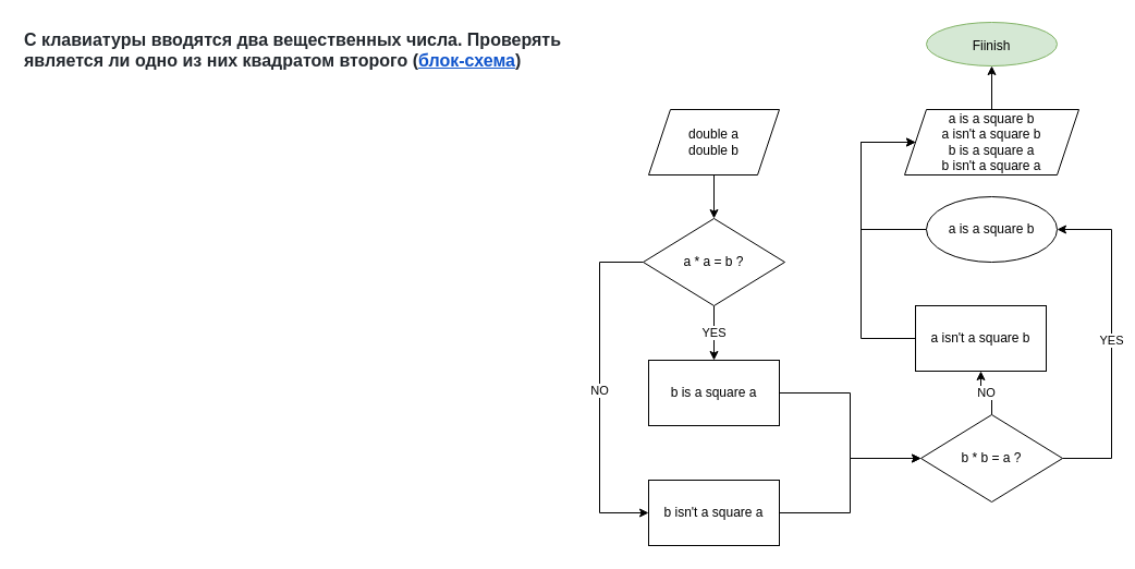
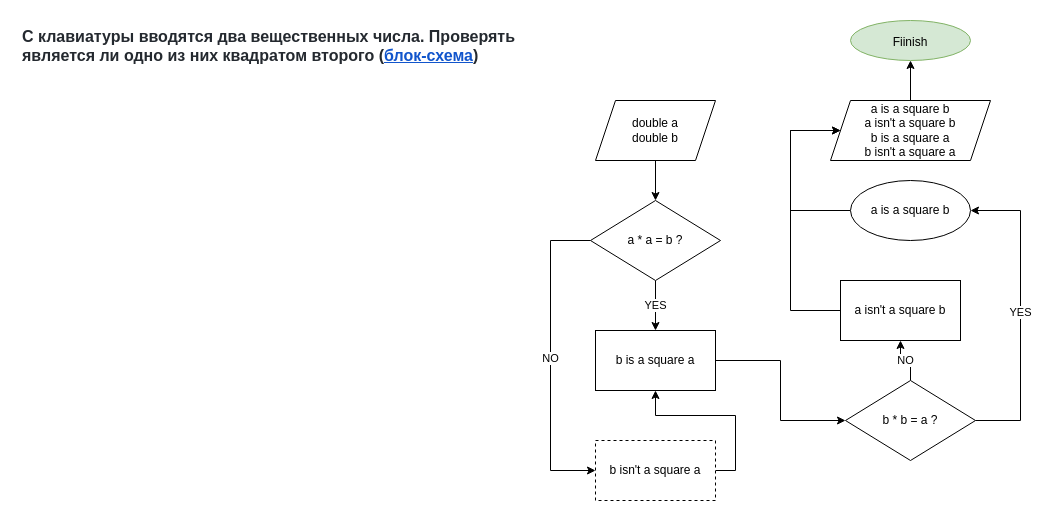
  <mxCell id="0" />
  <mxCell id="1" parent="0" />
  <mxCell id="2" value="&lt;b id=&quot;docs-internal-guid-b3bb5047-7fff-7c6e-c7ad-38982d804c35&quot; style=&quot;font-weight:normal;&quot;&gt;&lt;span style=&quot;font-size: 12pt; font-family: Arial; color: rgb(36, 41, 47); background-color: transparent; font-weight: 700; font-style: normal; font-variant: normal; text-decoration: none; vertical-align: baseline;&quot;&gt;С клавиатуры вводятся два вещественных числа. Проверять является ли одно из них квадратом второго (&lt;/span&gt;&lt;a style=&quot;text-decoration:none;&quot; href=&quot;https://drive.google.com/file/d/1ZZyjqfBjVOZoKGq1mOYgQ-7AxSWBJcL5/view?usp=sharing&quot;&gt;&lt;span style=&quot;font-size: 12pt; font-family: Arial; color: rgb(17, 85, 204); background-color: transparent; font-weight: 700; font-style: normal; font-variant: normal; text-decoration: underline; text-decoration-skip-ink: none; vertical-align: baseline;&quot;&gt;блок-схема&lt;/span&gt;&lt;/a&gt;&lt;span style=&quot;font-size: 12pt; font-family: Arial; color: rgb(36, 41, 47); background-color: transparent; font-weight: 700; font-style: normal; font-variant: normal; text-decoration: none; vertical-align: baseline;&quot;&gt;)&lt;/span&gt;&lt;/b&gt;" style="text;whiteSpace=wrap;html=1;" parent="1" vertex="1"><mxGeometry width="550" height="50" as="geometry" x="20" y="20" /></mxCell>
  <mxCell id="3" style="edgeStyle=orthogonalEdgeStyle;rounded=0;orthogonalLoop=1;jettySize=auto;html=1;exitX=0.5;exitY=1;exitDx=0;exitDy=0;entryX=0.5;entryY=0;entryDx=0;entryDy=0;" parent="1" source="4" target="7" edge="1"><mxGeometry relative="1" as="geometry" /></mxCell>
  <mxCell id="4" value="double a&lt;br&gt;double b" style="shape=parallelogram;perimeter=parallelogramPerimeter;whiteSpace=wrap;html=1;fixedSize=1;" parent="1" vertex="1"><mxGeometry x="595" y="100" width="120" height="60" as="geometry" /></mxCell>
  <mxCell id="5" value="YES" style="edgeStyle=orthogonalEdgeStyle;rounded=0;orthogonalLoop=1;jettySize=auto;html=1;exitX=0.5;exitY=1;exitDx=0;exitDy=0;entryX=0.5;entryY=0;entryDx=0;entryDy=0;" parent="1" source="7" target="12" edge="1"><mxGeometry relative="1" as="geometry" /></mxCell>
  <mxCell id="6" value="NO" style="edgeStyle=orthogonalEdgeStyle;rounded=0;orthogonalLoop=1;jettySize=auto;html=1;exitX=0;exitY=0.5;exitDx=0;exitDy=0;entryX=0;entryY=0.5;entryDx=0;entryDy=0;" parent="1" source="7" target="14" edge="1"><mxGeometry relative="1" as="geometry"><Array as="points"><mxPoint x="550" y="240" /><mxPoint x="550" y="470" /></Array></mxGeometry></mxCell>
  <mxCell id="7" value="a * a = b ?" style="rhombus;whiteSpace=wrap;html=1;" parent="1" vertex="1"><mxGeometry x="590" y="200" width="130" height="80" as="geometry" /></mxCell>
  <mxCell id="8" value="NO" style="edgeStyle=orthogonalEdgeStyle;rounded=0;orthogonalLoop=1;jettySize=auto;html=1;exitX=0.5;exitY=0;exitDx=0;exitDy=0;entryX=0.5;entryY=1;entryDx=0;entryDy=0;" parent="1" source="10" target="18" edge="1"><mxGeometry relative="1" as="geometry" /></mxCell>
  <mxCell id="9" value="YES" style="edgeStyle=orthogonalEdgeStyle;rounded=0;orthogonalLoop=1;jettySize=auto;html=1;exitX=1;exitY=0.5;exitDx=0;exitDy=0;entryX=1;entryY=0.5;entryDx=0;entryDy=0;" parent="1" source="10" target="16" edge="1"><mxGeometry relative="1" as="geometry"><Array as="points"><mxPoint x="1020" y="420" /><mxPoint x="1020" y="210" /></Array></mxGeometry></mxCell>
  <mxCell id="10" value="b * b = a ?" style="rhombus;whiteSpace=wrap;html=1;" parent="1" vertex="1"><mxGeometry x="845" y="380" width="130" height="80" as="geometry" /></mxCell>
  <mxCell id="11" style="edgeStyle=orthogonalEdgeStyle;rounded=0;orthogonalLoop=1;jettySize=auto;html=1;exitX=0;exitY=0.5;exitDx=0;exitDy=0;entryX=0;entryY=0.5;entryDx=0;entryDy=0;" parent="1" source="12" target="10" edge="1"><mxGeometry relative="1" as="geometry"><mxPoint x="740" y="420" as="targetPoint" /><Array as="points"><mxPoint x="780" y="360" /><mxPoint x="780" y="420" /></Array></mxGeometry></mxCell>
  <mxCell id="12" value="b&amp;nbsp;is a square a" style="rounded=0;whiteSpace=wrap;html=1;" parent="1" vertex="1"><mxGeometry x="595" y="330" width="120" height="60" as="geometry" /></mxCell>
- <mxCell id="13" style="edgeStyle=orthogonalEdgeStyle;rounded=0;orthogonalLoop=1;jettySize=auto;html=1;exitX=1;exitY=0.5;exitDx=0;exitDy=0;entryX=0;entryY=0.5;entryDx=0;entryDy=0;" parent="1" source="14" target="10" edge="1"><mxGeometry relative="1" as="geometry" /></mxCell>
- <mxCell id="14" value="b&amp;nbsp;isn't a square a" style="rounded=0;whiteSpace=wrap;html=1;" parent="1" vertex="1"><mxGeometry x="595" y="440" width="120" height="60" as="geometry" /></mxCell>
+ <mxCell id="13" style="edgeStyle=orthogonalEdgeStyle;rounded=0;orthogonalLoop=1;jettySize=auto;html=1;exitX=1;exitY=0.5;exitDx=0;exitDy=0;" parent="1" source="14" target="12" edge="1"><mxGeometry relative="1" as="geometry" /></mxCell>
+ <mxCell id="14" value="b&amp;nbsp;isn't a square a" style="rounded=0;whiteSpace=wrap;html=1;dashed=1;" parent="1" vertex="1"><mxGeometry x="595" y="440" width="120" height="60" as="geometry" /></mxCell>
  <mxCell id="15" style="edgeStyle=orthogonalEdgeStyle;rounded=0;orthogonalLoop=1;jettySize=auto;html=1;exitX=0;exitY=0.5;exitDx=0;exitDy=0;" parent="1" source="16" edge="1"><mxGeometry relative="1" as="geometry"><mxPoint x="840" y="130" as="targetPoint" /><Array as="points"><mxPoint x="790" y="210" /><mxPoint x="790" y="130" /></Array></mxGeometry></mxCell>
  <mxCell id="16" value="a is a square b" style="ellipse;whiteSpace=wrap;html=1;" parent="1" vertex="1"><mxGeometry x="850" y="180" width="120" height="60" as="geometry" /></mxCell>
  <mxCell id="17" style="edgeStyle=orthogonalEdgeStyle;rounded=0;orthogonalLoop=1;jettySize=auto;html=1;exitX=0;exitY=0.5;exitDx=0;exitDy=0;entryX=0;entryY=0.5;entryDx=0;entryDy=0;" parent="1" source="18" target="20" edge="1"><mxGeometry relative="1" as="geometry"><Array as="points"><mxPoint x="790" y="310" /><mxPoint x="790" y="130" /></Array></mxGeometry></mxCell>
  <mxCell id="18" value="a isn't a square b" style="rounded=0;whiteSpace=wrap;html=1;" parent="1" vertex="1"><mxGeometry x="840" y="280" width="120" height="60" as="geometry" /></mxCell>
  <mxCell id="19" style="edgeStyle=orthogonalEdgeStyle;rounded=0;orthogonalLoop=1;jettySize=auto;html=1;exitX=0.5;exitY=0;exitDx=0;exitDy=0;entryX=0.5;entryY=1;entryDx=0;entryDy=0;" parent="1" source="20" target="21" edge="1"><mxGeometry relative="1" as="geometry" /></mxCell>
  <mxCell id="20" value="&lt;span style=&quot;&quot;&gt;a is a square b&lt;br&gt;&lt;/span&gt;a isn't a square b&lt;br&gt;b&amp;nbsp;is a square a&lt;br&gt;b&amp;nbsp;isn't a square a&lt;span style=&quot;&quot;&gt;&lt;br&gt;&lt;/span&gt;" style="shape=parallelogram;perimeter=parallelogramPerimeter;whiteSpace=wrap;html=1;fixedSize=1;" parent="1" vertex="1"><mxGeometry x="830" y="100" width="160" height="60" as="geometry" /></mxCell>
  <mxCell id="21" value="&lt;font style=&quot;font-size: 12px;&quot;&gt;Fiinish&lt;/font&gt;" style="ellipse;whiteSpace=wrap;html=1;fontSize=16;fillColor=#d5e8d4;strokeColor=#82b366;" parent="1" vertex="1"><mxGeometry x="850" width="120" height="40" as="geometry" y="20" /></mxCell>
